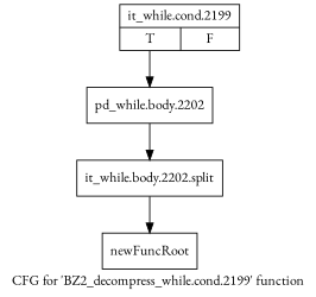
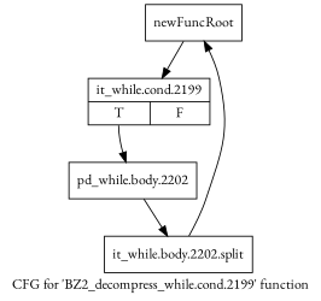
  digraph {
    fontname="EB Garamond"
    label="CFG for 'BZ2_decompress_while.cond.2199' function"
    node [fontname="EB Garamond" shape=record]
    edge [fontname="EB Garamond"]
    n1 [label="{newFuncRoot}"]
    n2 [label="{it_while.cond.2199|{<s0>T|<s1>F}}"]
    n3 [label="{pd_while.body.2202}"]
    n4 [label="{it_while.body.2202.split}"]
+   n1 -> n2
    n2 -> n3 [tailport=s0]
    n3 -> n4
    n4 -> n1
  }
